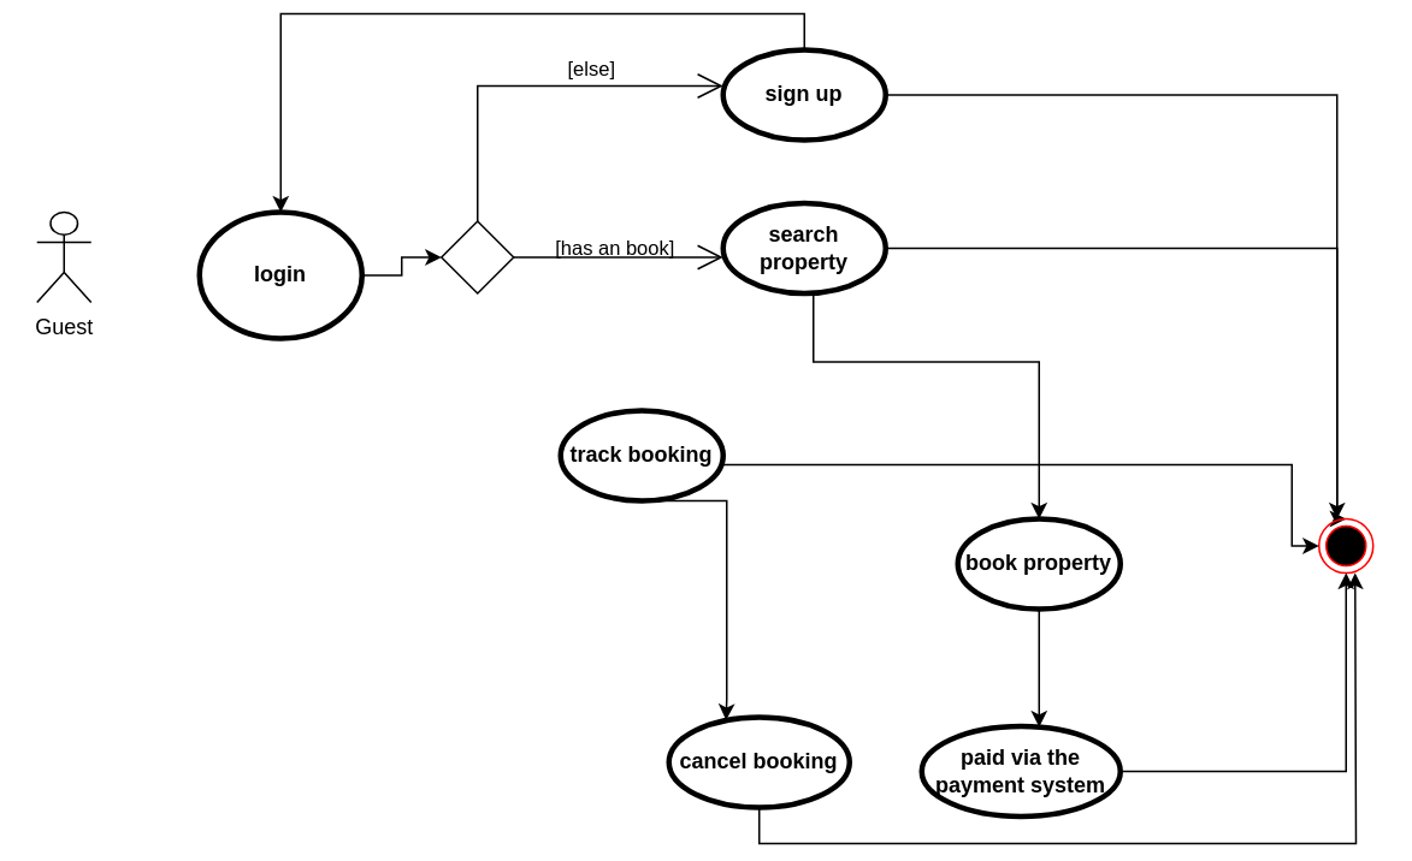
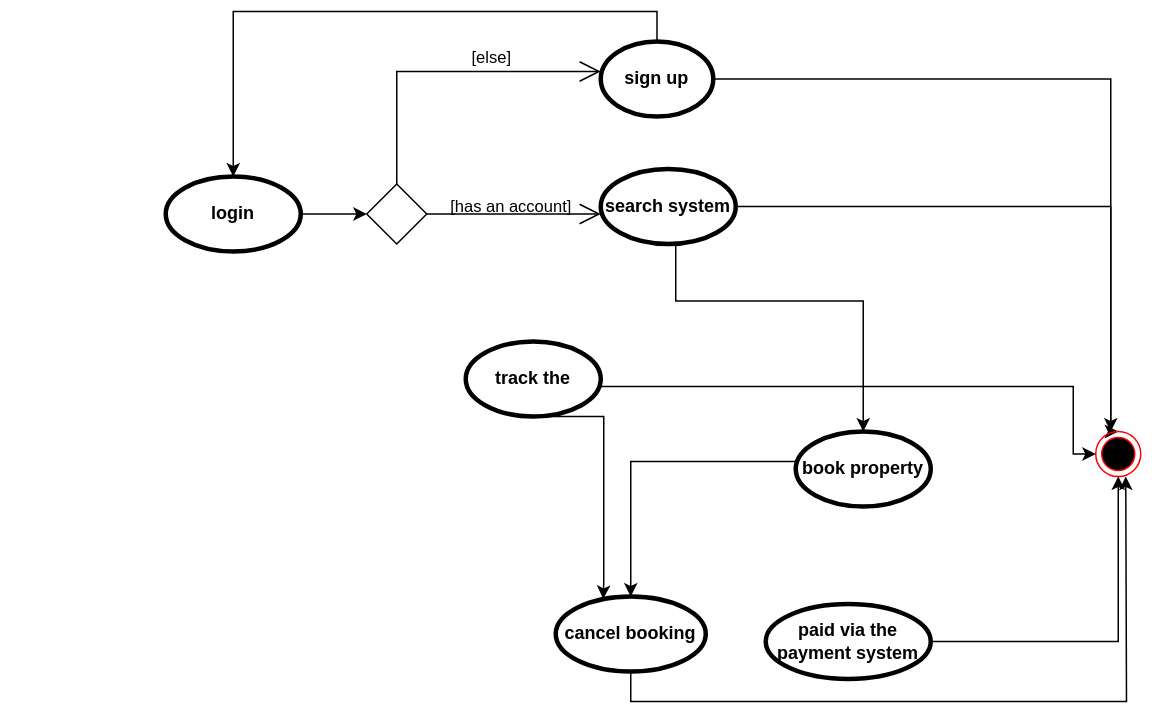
  <mxCell id="0" />
  <mxCell id="1" parent="0" />
- <mxCell id="2" value="Guest" style="shape=umlActor;html=1;verticalLabelPosition=bottom;verticalAlign=top;align=center;" vertex="1" parent="1"><mxGeometry x="20" y="110" width="30" height="50" as="geometry" /></mxCell>
  <mxCell id="3" style="edgeStyle=orthogonalEdgeStyle;rounded=0;orthogonalLoop=1;jettySize=auto;html=1;entryX=0;entryY=0.5;entryDx=0;entryDy=0;" edge="1" parent="1" source="4" target="5"><mxGeometry relative="1" as="geometry" /></mxCell>
- <mxCell id="4" value="login" style="shape=ellipse;html=1;strokeWidth=3;fontStyle=1;whiteSpace=wrap;align=center;perimeter=ellipsePerimeter;" vertex="1" parent="1"><mxGeometry x="110" y="110" width="90" height="70" as="geometry" /></mxCell>
+ <mxCell id="4" value="login" style="shape=ellipse;html=1;strokeWidth=3;fontStyle=1;whiteSpace=wrap;align=center;perimeter=ellipsePerimeter;" vertex="1" parent="1"><mxGeometry x="110" y="110" width="90" height="50" as="geometry" /></mxCell>
  <mxCell id="5" value="" style="shape=rhombus;html=1;verticalLabelPosition=bottom;verticalAlignment=top;" vertex="1" parent="1"><mxGeometry x="244" y="115" width="40" height="40" as="geometry" /></mxCell>
  <mxCell id="6" value="" style="edgeStyle=elbowEdgeStyle;html=1;elbow=vertical;align=right;verticalAlign=bottom;endArrow=none;rounded=0;labelBackgroundColor=none;startArrow=open;startSize=12;" edge="1" parent="1"><mxGeometry relative="1" as="geometry"><mxPoint x="284" y="134.5" as="targetPoint" /><mxPoint x="400" y="135" as="sourcePoint" /></mxGeometry></mxCell>
  <mxCell id="7" value="[else]" style="edgeStyle=elbowEdgeStyle;html=1;elbow=vertical;verticalAlign=bottom;endArrow=open;rounded=0;labelBackgroundColor=none;endSize=12;exitX=0.5;exitY=0;exitDx=0;exitDy=0;entryX=0;entryY=0.399;entryDx=0;entryDy=0;entryPerimeter=0;" edge="1" source="5" parent="1" target="10"><mxGeometry x="0.306" relative="1" as="geometry"><mxPoint x="390" y="40" as="targetPoint" /><Array as="points"><mxPoint x="300" y="40" /></Array><mxPoint as="offset" /></mxGeometry></mxCell>
  <mxCell id="8" style="edgeStyle=orthogonalEdgeStyle;rounded=0;orthogonalLoop=1;jettySize=auto;html=1;exitX=0.5;exitY=0;exitDx=0;exitDy=0;" edge="1" parent="1" source="10" target="4"><mxGeometry relative="1" as="geometry" /></mxCell>
  <mxCell id="9" style="edgeStyle=orthogonalEdgeStyle;rounded=0;orthogonalLoop=1;jettySize=auto;html=1;exitX=1;exitY=0.5;exitDx=0;exitDy=0;entryX=0.5;entryY=0;entryDx=0;entryDy=0;" edge="1" parent="1" source="10" target="12"><mxGeometry relative="1" as="geometry"><Array as="points"><mxPoint x="740" y="45" /><mxPoint x="740" y="280" /></Array></mxGeometry></mxCell>
- <mxCell id="10" value="sign up" style="shape=ellipse;html=1;strokeWidth=3;fontStyle=1;whiteSpace=wrap;align=center;perimeter=ellipsePerimeter;" vertex="1" parent="1"><mxGeometry x="400" y="20" width="90" height="50" as="geometry" /></mxCell>
- <mxCell id="11" value="&lt;span style=&quot;font-size: 11px;&quot;&gt;[has an book]&lt;/span&gt;" style="text;html=1;align=center;verticalAlign=middle;resizable=0;points=[];autosize=1;strokeColor=none;fillColor=none;" vertex="1" parent="1"><mxGeometry x="290" y="115" width="100" height="30" as="geometry" /></mxCell>
+ <mxCell id="10" value="sign up" style="shape=ellipse;html=1;strokeWidth=3;fontStyle=1;whiteSpace=wrap;align=center;perimeter=ellipsePerimeter;" vertex="1" parent="1"><mxGeometry x="400" y="20" width="75" height="50" as="geometry" /></mxCell>
+ <mxCell id="11" value="&lt;span style=&quot;font-size: 11px;&quot;&gt;[has an account]&lt;/span&gt;" style="text;html=1;align=center;verticalAlign=middle;resizable=0;points=[];autosize=1;strokeColor=none;fillColor=none;" vertex="1" parent="1"><mxGeometry x="290" y="115" width="100" height="30" as="geometry" /></mxCell>
  <mxCell id="12" value="" style="ellipse;html=1;shape=endState;fillColor=#000000;strokeColor=#ff0000;" vertex="1" parent="1"><mxGeometry x="730" y="280" width="30" height="30" as="geometry" /></mxCell>
  <mxCell id="13" style="edgeStyle=orthogonalEdgeStyle;rounded=0;orthogonalLoop=1;jettySize=auto;html=1;exitX=1;exitY=0.5;exitDx=0;exitDy=0;" edge="1" parent="1" source="15"><mxGeometry relative="1" as="geometry"><mxPoint x="740" y="280" as="targetPoint" /><Array as="points"><mxPoint x="740" y="130" /><mxPoint x="740" y="280" /></Array></mxGeometry></mxCell>
  <mxCell id="14" value="" style="edgeStyle=orthogonalEdgeStyle;rounded=0;orthogonalLoop=1;jettySize=auto;html=1;" edge="1" parent="1" source="15" target="18"><mxGeometry relative="1" as="geometry"><Array as="points"><mxPoint x="450" y="193" /><mxPoint x="575" y="193" /></Array></mxGeometry></mxCell>
- <mxCell id="15" value="search property" style="shape=ellipse;html=1;strokeWidth=3;fontStyle=1;whiteSpace=wrap;align=center;perimeter=ellipsePerimeter;" vertex="1" parent="1"><mxGeometry x="400" y="105" width="90" height="50" as="geometry" /></mxCell>
- <mxCell id="17" style="edgeStyle=orthogonalEdgeStyle;rounded=0;orthogonalLoop=1;jettySize=auto;html=1;exitX=0.5;exitY=1;exitDx=0;exitDy=0;" edge="1" parent="1" source="18" target="25"><mxGeometry relative="1" as="geometry"><Array as="points"><mxPoint x="575" y="330" /></Array></mxGeometry></mxCell>
+ <mxCell id="15" value="search system" style="shape=ellipse;html=1;strokeWidth=3;fontStyle=1;whiteSpace=wrap;align=center;perimeter=ellipsePerimeter;" vertex="1" parent="1"><mxGeometry x="400" y="105" width="90" height="50" as="geometry" /></mxCell>
+ <mxCell id="16" style="edgeStyle=orthogonalEdgeStyle;rounded=0;orthogonalLoop=1;jettySize=auto;html=1;exitX=0;exitY=0.5;exitDx=0;exitDy=0;entryX=0.5;entryY=0;entryDx=0;entryDy=0;" edge="1" parent="1" source="18" target="20"><mxGeometry relative="1" as="geometry"><Array as="points"><mxPoint x="520" y="300" /><mxPoint x="430" y="300" /></Array></mxGeometry></mxCell>
  <mxCell id="18" value="book property" style="shape=ellipse;html=1;strokeWidth=3;fontStyle=1;whiteSpace=wrap;align=center;perimeter=ellipsePerimeter;" vertex="1" parent="1"><mxGeometry x="530" y="280" width="90" height="50" as="geometry" /></mxCell>
  <mxCell id="19" style="edgeStyle=orthogonalEdgeStyle;rounded=0;orthogonalLoop=1;jettySize=auto;html=1;exitX=0.5;exitY=1;exitDx=0;exitDy=0;" edge="1" parent="1" source="20"><mxGeometry relative="1" as="geometry"><mxPoint x="750" y="310" as="targetPoint" /></mxGeometry></mxCell>
  <mxCell id="20" value="cancel booking" style="shape=ellipse;html=1;strokeWidth=3;fontStyle=1;whiteSpace=wrap;align=center;perimeter=ellipsePerimeter;" vertex="1" parent="1"><mxGeometry x="370" y="390" width="100" height="50" as="geometry" /></mxCell>
  <mxCell id="21" style="edgeStyle=orthogonalEdgeStyle;rounded=0;orthogonalLoop=1;jettySize=auto;html=1;exitX=1;exitY=0.5;exitDx=0;exitDy=0;entryX=0;entryY=0.5;entryDx=0;entryDy=0;" edge="1" parent="1" source="23" target="12"><mxGeometry relative="1" as="geometry"><Array as="points"><mxPoint x="400" y="250" /><mxPoint x="715" y="250" /><mxPoint x="715" y="295" /></Array></mxGeometry></mxCell>
  <mxCell id="22" style="edgeStyle=orthogonalEdgeStyle;rounded=0;orthogonalLoop=1;jettySize=auto;html=1;exitX=0.5;exitY=1;exitDx=0;exitDy=0;entryX=0.326;entryY=0.032;entryDx=0;entryDy=0;entryPerimeter=0;" edge="1" parent="1"><mxGeometry relative="1" as="geometry"><mxPoint x="354" y="270" as="sourcePoint" /><mxPoint x="401.6" y="391.6" as="targetPoint" /><Array as="points"><mxPoint x="402" y="270" /><mxPoint x="402" y="380" /><mxPoint x="402" y="380" /></Array></mxGeometry></mxCell>
- <mxCell id="23" value="track booking" style="shape=ellipse;html=1;strokeWidth=3;fontStyle=1;whiteSpace=wrap;align=center;perimeter=ellipsePerimeter;" vertex="1" parent="1"><mxGeometry x="310" y="220" width="90" height="50" as="geometry" /></mxCell>
+ <mxCell id="23" value="track the" style="shape=ellipse;html=1;strokeWidth=3;fontStyle=1;whiteSpace=wrap;align=center;perimeter=ellipsePerimeter;" vertex="1" parent="1"><mxGeometry x="310" y="220" width="90" height="50" as="geometry" /></mxCell>
  <mxCell id="24" style="edgeStyle=orthogonalEdgeStyle;rounded=0;orthogonalLoop=1;jettySize=auto;html=1;exitX=1;exitY=0.5;exitDx=0;exitDy=0;entryX=0.5;entryY=1;entryDx=0;entryDy=0;" edge="1" parent="1" source="25" target="12"><mxGeometry relative="1" as="geometry" /></mxCell>
  <mxCell id="25" value="paid via the payment system" style="shape=ellipse;html=1;strokeWidth=3;fontStyle=1;whiteSpace=wrap;align=center;perimeter=ellipsePerimeter;" vertex="1" parent="1"><mxGeometry x="510" y="395" width="110" height="50" as="geometry" /></mxCell>
